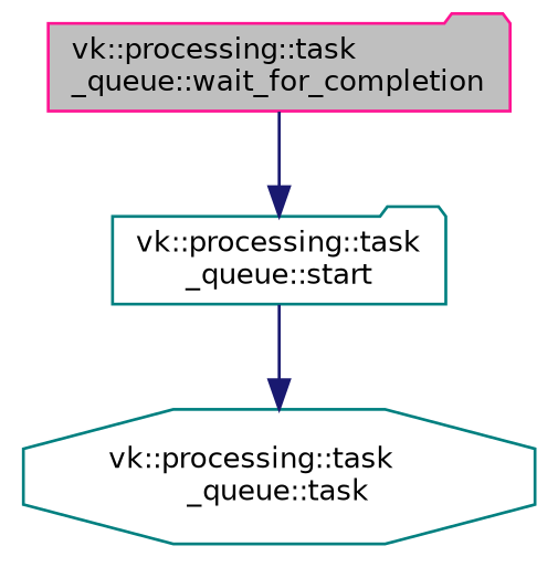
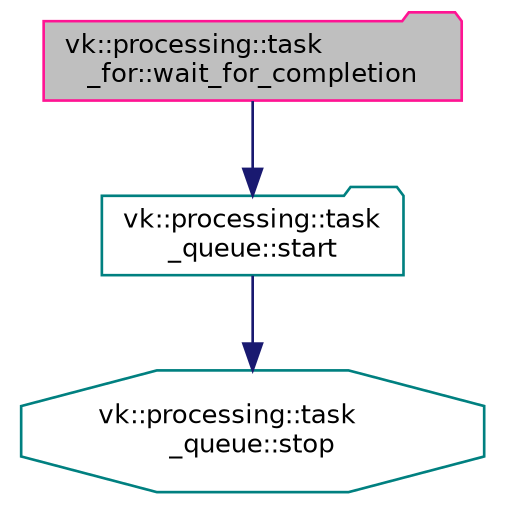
  digraph {
    rankdir=TB
    node [color=teal fillcolor=white fontname=Helvetica fontsize=10 shape=folder style=filled]
    edge [color=midnightblue fontname=Helvetica fontsize=10 labelfontname=Helvetica labelfontsize=10 style=solid]
-   n1 [color=deeppink fillcolor=grey75 fontcolor=black height=0.2 label="vk::processing::task\l_queue::wait_for_completion" width=0.4]
+   n1 [color=deeppink fillcolor=grey75 fontcolor=black height=0.2 label="vk::processing::task\l_for::wait_for_completion" width=0.4]
    n2 [height=0.2 label="vk::processing::task\l_queue::start" width=0.4]
-   n3 [height=0.2 label="vk::processing::task\l_queue::task" shape=octagon width=0.4]
+   n3 [height=0.2 label="vk::processing::task\l_queue::stop" shape=octagon width=0.4]
    n1 -> n2
    n2 -> n3
  }
